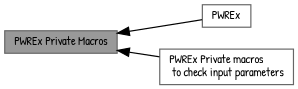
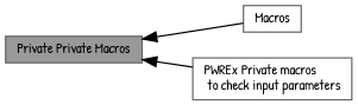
  digraph {
    fontname="Patrick Hand"
    rankdir=LR
    node [color=grey40 fillcolor=white fontname="Patrick Hand" fontsize=10 shape=box style=filled]
    edge [dir=back fontname="Patrick Hand" fontsize=10 labelfontname=Helvetica labelfontsize=10 shape=plaintext style=solid]
-   n1 [height=0.2 label=PWREx width=0.4]
-   n2 [color=gray40 fillcolor=grey60 fontcolor=black height=0.2 label="PWREx Private Macros" width=0.4]
+   n1 [height=0.2 label=Macros width=0.4]
+   n2 [color=gray40 fillcolor=grey60 fontcolor=black height=0.2 label="Private Private Macros" width=0.4]
    n3 [height=0.2 label="PWREx Private macros\l to check input parameters" width=0.4]
    n2 -> n1
    n2 -> n3
  }
